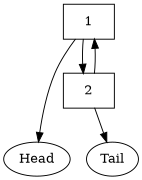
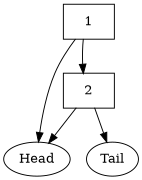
  digraph {
    n1 [label="{{1}}" shape=record]
    n2 [label="{{2}}" shape=record]
    Head
    Tail
    n1 -> n2
    n1 -> Head
-   n2 -> n1
+   n2 -> Head
    n2 -> Tail
  }
